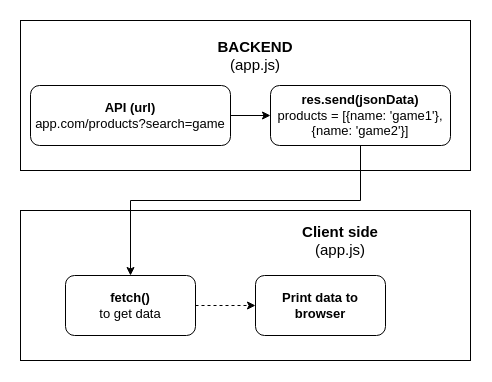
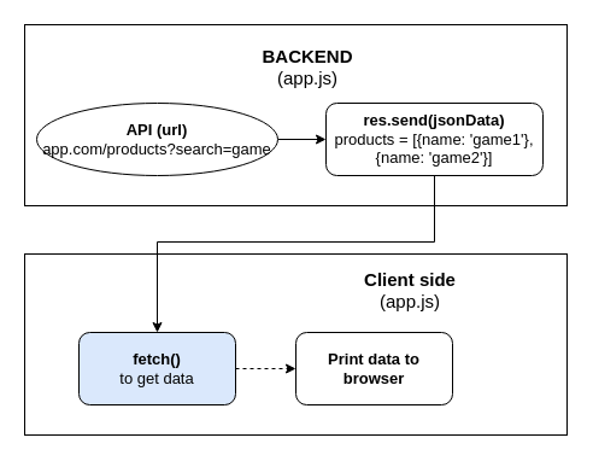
  <mxCell id="0" />
  <mxCell id="1" parent="0" />
  <mxCell id="2" value="" style="rounded=0;whiteSpace=wrap;html=1;" vertex="1" parent="1"><mxGeometry x="20" y="20" width="450" height="150" as="geometry" /></mxCell>
  <mxCell id="3" style="edgeStyle=orthogonalEdgeStyle;rounded=0;orthogonalLoop=1;jettySize=auto;html=1;exitX=1;exitY=0.5;exitDx=0;exitDy=0;entryX=0;entryY=0.5;entryDx=0;entryDy=0;" edge="1" parent="1" source="4" target="5"><mxGeometry relative="1" as="geometry" /></mxCell>
- <mxCell id="4" value="&lt;font style=&quot;font-size: 13px&quot;&gt;&lt;b&gt;API (url)&lt;/b&gt;&lt;br&gt;app.com/products?search=game&lt;br&gt;&lt;/font&gt;" style="rounded=1;whiteSpace=wrap;html=1;" vertex="1" parent="1"><mxGeometry x="30" y="85" width="200" height="60" as="geometry" /></mxCell>
+ <mxCell id="4" value="&lt;font style=&quot;font-size: 13px&quot;&gt;&lt;b&gt;API (url)&lt;/b&gt;&lt;br&gt;app.com/products?search=game&lt;br&gt;&lt;/font&gt;" style="ellipse;whiteSpace=wrap;html=1;" vertex="1" parent="1"><mxGeometry x="30" y="85" width="200" height="60" as="geometry" /></mxCell>
  <mxCell id="5" value="&lt;font style=&quot;font-size: 13px&quot;&gt;&lt;b&gt;res.send(jsonData)&lt;/b&gt;&lt;br&gt;products = [{name: 'game1'},&lt;br&gt;{name: 'game2'}]&lt;/font&gt;" style="rounded=1;whiteSpace=wrap;html=1;" vertex="1" parent="1"><mxGeometry x="270" y="85" width="180" height="60" as="geometry" /></mxCell>
  <mxCell id="6" value="&lt;font style=&quot;font-size: 15px&quot;&gt;&lt;b&gt;BACKEND &lt;/b&gt;(app.js)&lt;/font&gt;" style="text;html=1;strokeColor=none;fillColor=none;align=center;verticalAlign=middle;whiteSpace=wrap;rounded=0;" vertex="1" parent="1"><mxGeometry x="215" y="35" width="80" height="40" as="geometry" /></mxCell>
  <mxCell id="7" value="" style="group" vertex="1" connectable="0" parent="1"><mxGeometry x="20" y="210" width="450" height="150" as="geometry" /></mxCell>
  <mxCell id="8" value="" style="rounded=0;whiteSpace=wrap;html=1;" vertex="1" parent="7"><mxGeometry width="450" height="150" as="geometry" /></mxCell>
  <mxCell id="9" value="&lt;font style=&quot;font-size: 15px&quot;&gt;&lt;b&gt;Client side&lt;/b&gt;&lt;br&gt;(app.js)&lt;/font&gt;" style="text;html=1;strokeColor=none;fillColor=none;align=center;verticalAlign=middle;whiteSpace=wrap;rounded=0;" vertex="1" parent="7"><mxGeometry x="260" y="5" width="120" height="50" as="geometry" /></mxCell>
- <mxCell id="10" value="&lt;font style=&quot;font-size: 13px&quot;&gt;&lt;b&gt;fetch()&lt;br&gt;&lt;/b&gt;to get data&lt;/font&gt;" style="rounded=1;whiteSpace=wrap;html=1;" vertex="1" parent="7"><mxGeometry x="45" y="65" width="130" height="60" as="geometry" /></mxCell>
- <mxCell id="11" value="&lt;span style=&quot;font-size: 13px&quot;&gt;&lt;b&gt;Print data to browser&lt;/b&gt;&lt;/span&gt;" style="rounded=1;whiteSpace=wrap;html=1;" vertex="1" parent="7"><mxGeometry x="235" y="65" width="130" height="60" as="geometry" /></mxCell>
+ <mxCell id="10" value="&lt;font style=&quot;font-size: 13px&quot;&gt;&lt;b&gt;fetch()&lt;br&gt;&lt;/b&gt;to get data&lt;/font&gt;" style="rounded=1;whiteSpace=wrap;html=1;fillColor=#dae8fc;" vertex="1" parent="7"><mxGeometry x="45" y="65" width="130" height="60" as="geometry" /></mxCell>
+ <mxCell id="11" value="&lt;span style=&quot;font-size: 13px&quot;&gt;&lt;b&gt;Print data to browser&lt;/b&gt;&lt;/span&gt;" style="rounded=1;whiteSpace=wrap;html=1;" vertex="1" parent="7"><mxGeometry x="225" y="65" width="130" height="60" as="geometry" /></mxCell>
  <mxCell id="12" style="edgeStyle=orthogonalEdgeStyle;rounded=0;orthogonalLoop=1;jettySize=auto;html=1;entryX=0;entryY=0.5;entryDx=0;entryDy=0;dashed=1;" edge="1" parent="7" source="10" target="11"><mxGeometry relative="1" as="geometry" /></mxCell>
  <mxCell id="13" style="edgeStyle=orthogonalEdgeStyle;rounded=0;orthogonalLoop=1;jettySize=auto;html=1;exitX=0.5;exitY=1;exitDx=0;exitDy=0;entryX=0.5;entryY=0;entryDx=0;entryDy=0;" edge="1" parent="1" source="5" target="10"><mxGeometry relative="1" as="geometry"><Array as="points"><mxPoint x="360" y="200" /><mxPoint x="130" y="200" /></Array></mxGeometry></mxCell>
